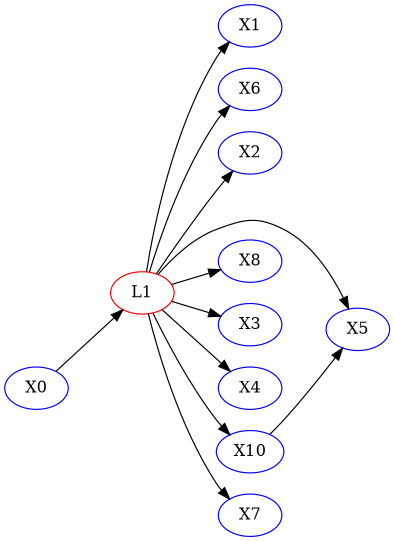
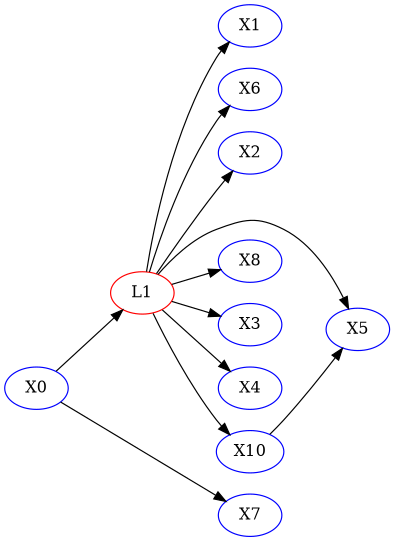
  digraph {
    rankdir=LR
    node [color=blue]
    edge [color=black]
    X1
    X6
    X2
    X5
    X8
    X3
    L1 [color=red]
    X7
    X4
    X10
    n11 [label=X0]
    subgraph sub_1 {
    }
    subgraph sub_2 {
      X1
      X6
      X2
      X5
      X8
      X3
      L1
      X7
      X4
      X10
      n11
    }
    L1 -> X1
    L1 -> X6
    L1 -> X2
    L1 -> X5
    L1 -> X8
    L1 -> X3
-   L1 -> X7
+   n11 -> X7
    L1 -> X4
    L1 -> X10
    X10 -> X5
    n11 -> L1
  }
